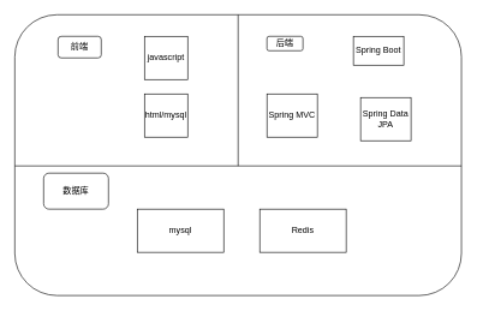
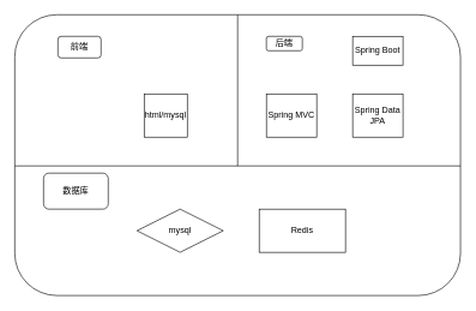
  <mxCell id="0" />
  <mxCell id="1" parent="0" />
  <mxCell id="2" value="" style="rounded=1;whiteSpace=wrap;html=1;" vertex="1" parent="1"><mxGeometry x="20" y="20" width="620" height="390" as="geometry" /></mxCell>
  <mxCell id="3" value="前端" style="rounded=1;whiteSpace=wrap;html=1;" vertex="1" parent="1"><mxGeometry x="80" y="50" width="60" height="30" as="geometry" /></mxCell>
  <mxCell id="4" value="" style="endArrow=none;html=1;rounded=0;" edge="1" parent="1" target="2"><mxGeometry width="50" height="50" relative="1" as="geometry"><mxPoint x="20" y="230" as="sourcePoint" /><mxPoint x="70" y="180" as="targetPoint" /><Array as="points"><mxPoint x="640" y="230" /></Array></mxGeometry></mxCell>
  <mxCell id="5" value="" style="endArrow=none;html=1;rounded=0;entryX=0.5;entryY=0;entryDx=0;entryDy=0;" edge="1" parent="1" target="2"><mxGeometry width="50" height="50" relative="1" as="geometry"><mxPoint x="330" y="230" as="sourcePoint" /><mxPoint x="350" y="270" as="targetPoint" /></mxGeometry></mxCell>
- <mxCell id="6" value="Spring Data JPA" style="rounded=0;whiteSpace=wrap;html=1;" vertex="1" parent="1"><mxGeometry x="500" y="135" width="70" height="60" as="geometry" /></mxCell>
+ <mxCell id="6" value="Spring Data JPA" style="rounded=0;whiteSpace=wrap;html=1;" vertex="1" parent="1"><mxGeometry x="490" y="130" width="70" height="60" as="geometry" /></mxCell>
  <mxCell id="7" value="Spring MVC" style="rounded=0;whiteSpace=wrap;html=1;" vertex="1" parent="1"><mxGeometry x="370" y="130" width="70" height="60" as="geometry" /></mxCell>
  <mxCell id="8" value="Spring Boot" style="rounded=0;whiteSpace=wrap;html=1;" vertex="1" parent="1"><mxGeometry x="490" y="50" width="70" height="40" as="geometry" /></mxCell>
  <mxCell id="9" value="后端" style="rounded=1;whiteSpace=wrap;html=1;" vertex="1" parent="1"><mxGeometry x="370" y="50" width="50" height="20" as="geometry" /></mxCell>
  <mxCell id="10" value="html/mysql" style="rounded=0;whiteSpace=wrap;html=1;" vertex="1" parent="1"><mxGeometry x="200" y="130" width="60" height="60" as="geometry" /></mxCell>
- <mxCell id="11" value="javascript" style="whiteSpace=wrap;html=1;aspect=fixed;" vertex="1" parent="1"><mxGeometry x="200" y="50" width="60" height="60" as="geometry" /></mxCell>
- <mxCell id="12" value="mysql" style="rounded=0;whiteSpace=wrap;html=1;" vertex="1" parent="1"><mxGeometry x="190" y="290" width="120" height="60" as="geometry" /></mxCell>
+ <mxCell id="12" value="mysql" style="rhombus;whiteSpace=wrap;html=1;" vertex="1" parent="1"><mxGeometry x="190" y="290" width="120" height="60" as="geometry" /></mxCell>
  <mxCell id="13" value="数据库" style="rounded=1;whiteSpace=wrap;html=1;" vertex="1" parent="1"><mxGeometry x="60" y="240" width="90" height="50" as="geometry" /></mxCell>
  <mxCell id="14" value="Redis" style="rounded=0;whiteSpace=wrap;html=1;" vertex="1" parent="1"><mxGeometry x="360" y="290" width="120" height="60" as="geometry" /></mxCell>
